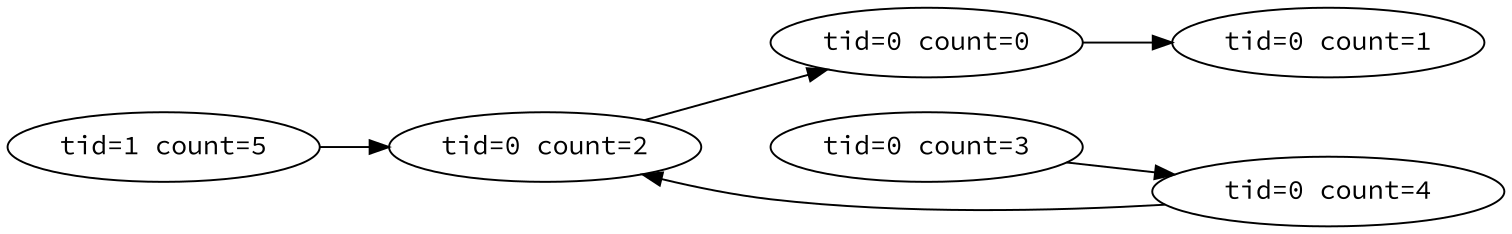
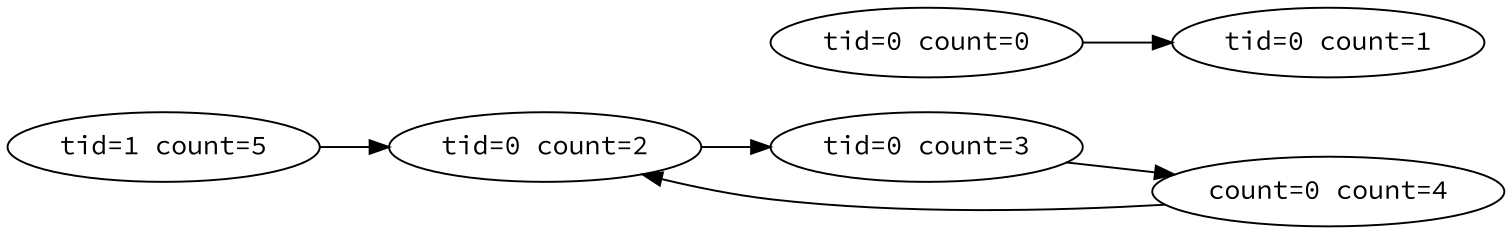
  digraph {
    fontname="Source Code Pro"
    rankdir=LR
    node [count=0 fontname="Source Code Pro" is_write=0 start_addr=0 tid=0]
    edge [fontname="Source Code Pro"]
    n1 [label="tid=0 count=0"]
    n2 [count=1 label="tid=0 count=1"]
    n3 [count=2 label="tid=0 count=2"]
    n4 [count=3 label="tid=0 count=3"]
-   n5 [count=4 label="tid=0 count=4"]
+   n5 [count=4 label="count=0 count=4"]
    n6 [label="tid=1 count=5" tid=1]
    n1 -> n2
-   n3 -> n1
+   n3 -> n4
    n4 -> n5
    n5 -> n3
    n6 -> n3
  }
